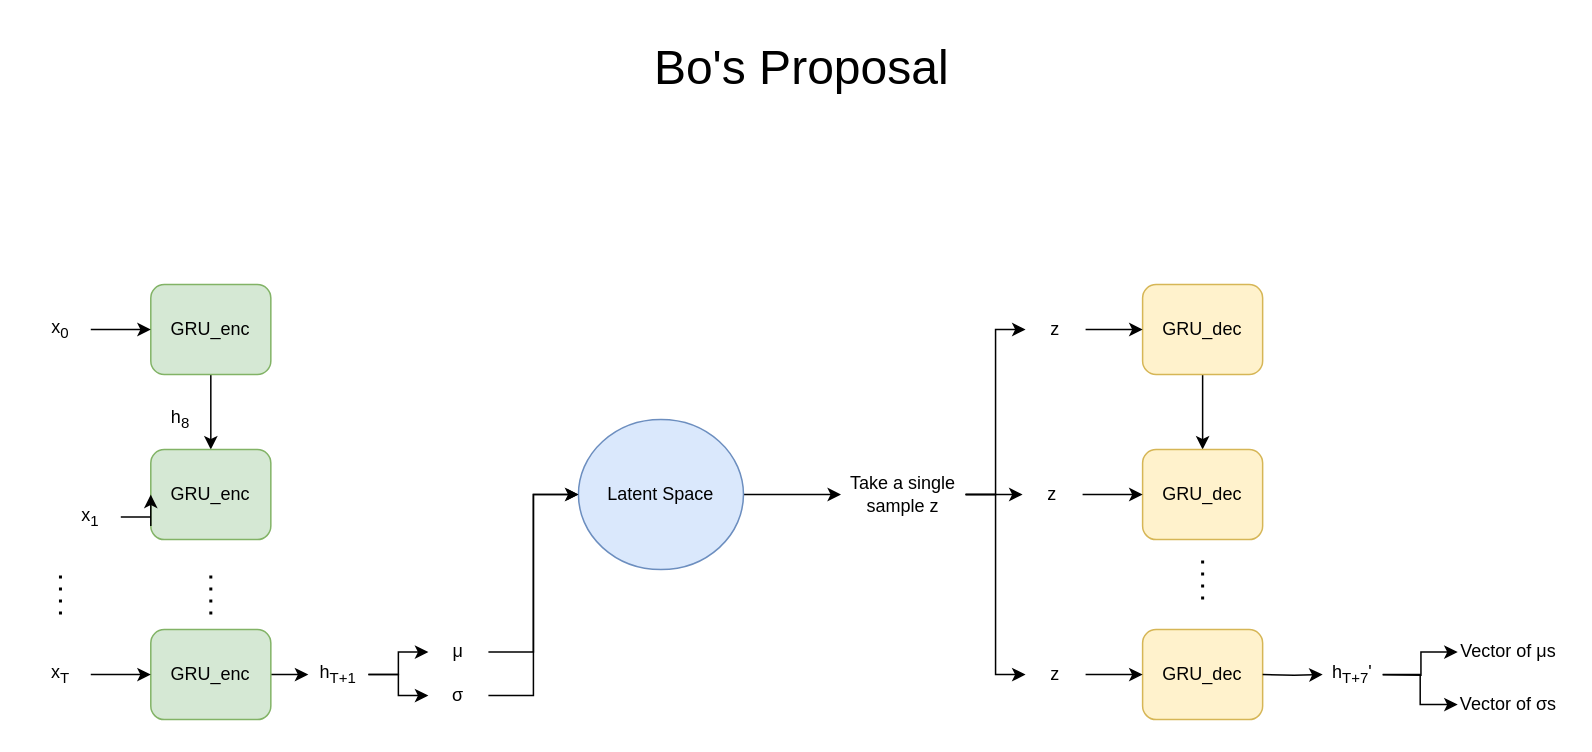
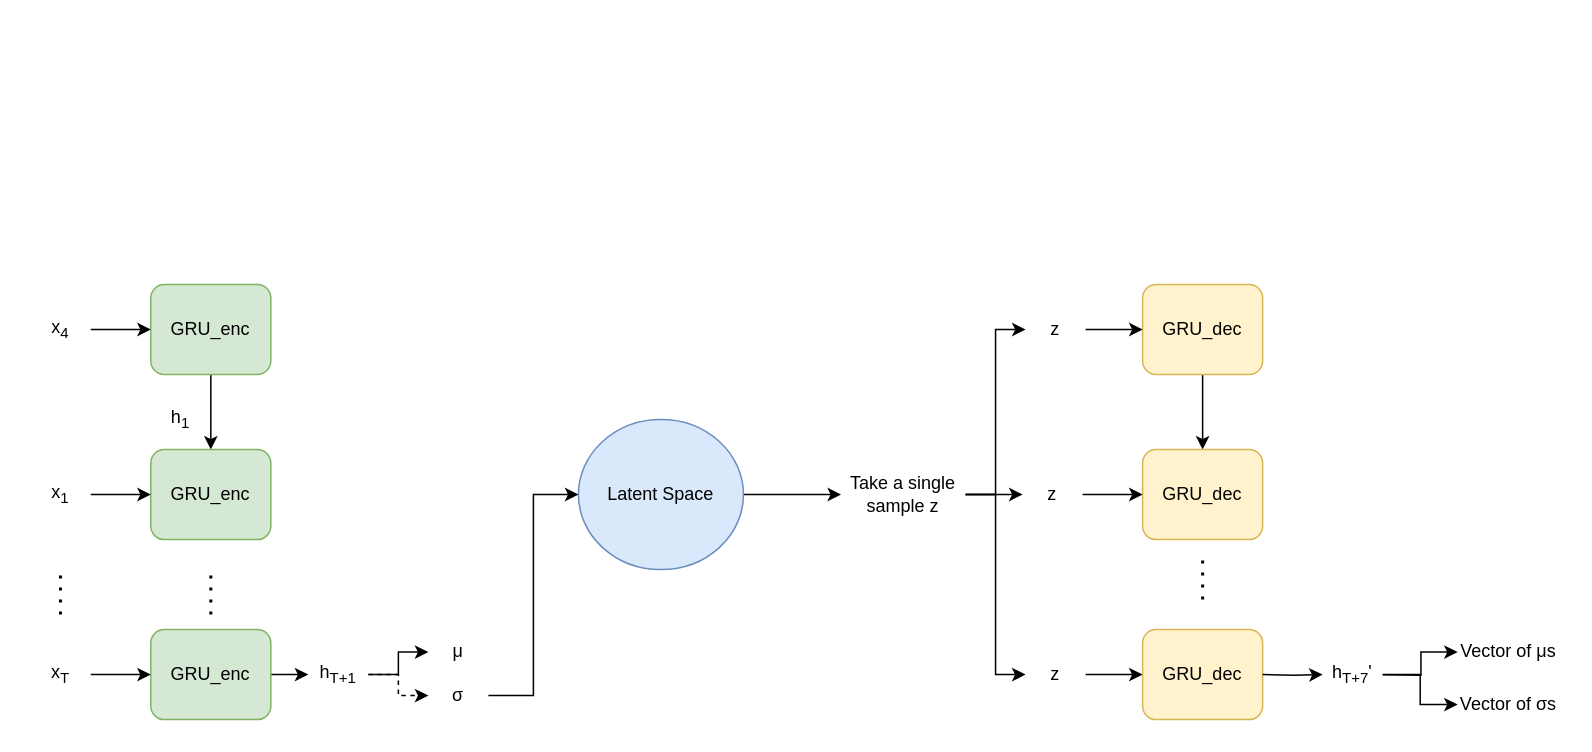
  <mxCell id="0" />
  <mxCell id="1" parent="0" />
  <mxCell id="2" value="" style="edgeStyle=orthogonalEdgeStyle;rounded=0;orthogonalLoop=1;jettySize=auto;html=1;" edge="1" parent="1" source="3" target="4"><mxGeometry relative="1" as="geometry" /></mxCell>
  <mxCell id="3" value="GRU_enc" style="rounded=1;whiteSpace=wrap;html=1;fillColor=#d5e8d4;strokeColor=#82b366;" vertex="1" parent="1"><mxGeometry x="100" y="189" width="80" height="60" as="geometry" /></mxCell>
  <mxCell id="4" value="GRU_enc" style="rounded=1;whiteSpace=wrap;html=1;fillColor=#d5e8d4;strokeColor=#82b366;" vertex="1" parent="1"><mxGeometry x="100" y="299" width="80" height="60" as="geometry" /></mxCell>
  <mxCell id="5" value="" style="edgeStyle=orthogonalEdgeStyle;rounded=0;orthogonalLoop=1;jettySize=auto;html=1;" edge="1" parent="1" source="6" target="20"><mxGeometry relative="1" as="geometry" /></mxCell>
  <mxCell id="6" value="GRU_enc" style="rounded=1;whiteSpace=wrap;html=1;fillColor=#d5e8d4;strokeColor=#82b366;" vertex="1" parent="1"><mxGeometry x="100" y="419" width="80" height="60" as="geometry" /></mxCell>
  <mxCell id="7" value="" style="edgeStyle=orthogonalEdgeStyle;rounded=0;orthogonalLoop=1;jettySize=auto;html=1;" edge="1" parent="1" source="8" target="3"><mxGeometry relative="1" as="geometry" /></mxCell>
- <mxCell id="8" value="x&lt;sub&gt;0&lt;/sub&gt;" style="text;html=1;strokeColor=none;fillColor=none;align=center;verticalAlign=middle;whiteSpace=wrap;rounded=0;" vertex="1" parent="1"><mxGeometry x="20" y="209" width="40" height="20" as="geometry" /></mxCell>
+ <mxCell id="8" value="x&lt;sub&gt;4&lt;/sub&gt;" style="text;html=1;strokeColor=none;fillColor=none;align=center;verticalAlign=middle;whiteSpace=wrap;rounded=0;" vertex="1" parent="1"><mxGeometry x="20" y="209" width="40" height="20" as="geometry" /></mxCell>
  <mxCell id="9" value="" style="edgeStyle=orthogonalEdgeStyle;rounded=0;orthogonalLoop=1;jettySize=auto;html=1;" edge="1" source="10" parent="1"><mxGeometry relative="1" as="geometry"><mxPoint x="100" y="329" as="targetPoint" /></mxGeometry></mxCell>
- <mxCell id="10" value="x&lt;sub&gt;1&lt;/sub&gt;" style="text;html=1;strokeColor=none;fillColor=none;align=center;verticalAlign=middle;whiteSpace=wrap;rounded=0;" vertex="1" parent="1"><mxGeometry x="40" y="334" width="40" height="20" as="geometry" /></mxCell>
+ <mxCell id="10" value="x&lt;sub&gt;1&lt;/sub&gt;" style="text;html=1;strokeColor=none;fillColor=none;align=center;verticalAlign=middle;whiteSpace=wrap;rounded=0;" vertex="1" parent="1"><mxGeometry x="20" y="319" width="40" height="20" as="geometry" /></mxCell>
  <mxCell id="11" value="" style="edgeStyle=orthogonalEdgeStyle;rounded=0;orthogonalLoop=1;jettySize=auto;html=1;" edge="1" source="12" parent="1"><mxGeometry relative="1" as="geometry"><mxPoint x="100" y="449" as="targetPoint" /></mxGeometry></mxCell>
  <mxCell id="12" value="x&lt;sub&gt;T&lt;/sub&gt;" style="text;html=1;strokeColor=none;fillColor=none;align=center;verticalAlign=middle;whiteSpace=wrap;rounded=0;" vertex="1" parent="1"><mxGeometry x="20" y="439" width="40" height="20" as="geometry" /></mxCell>
- <mxCell id="13" value="h&lt;sub&gt;8&lt;/sub&gt;" style="text;html=1;strokeColor=none;fillColor=none;align=center;verticalAlign=middle;whiteSpace=wrap;rounded=0;" vertex="1" parent="1"><mxGeometry x="100" y="269" width="40" height="20" as="geometry" /></mxCell>
+ <mxCell id="13" value="h&lt;sub&gt;1&lt;/sub&gt;" style="text;html=1;strokeColor=none;fillColor=none;align=center;verticalAlign=middle;whiteSpace=wrap;rounded=0;" vertex="1" parent="1"><mxGeometry x="100" y="269" width="40" height="20" as="geometry" /></mxCell>
  <mxCell id="14" value="" style="endArrow=none;dashed=1;html=1;dashPattern=1 3;strokeWidth=2;" edge="1" parent="1"><mxGeometry width="50" height="50" relative="1" as="geometry"><mxPoint x="140" y="409" as="sourcePoint" /><mxPoint x="140" y="379" as="targetPoint" /></mxGeometry></mxCell>
  <mxCell id="15" value="" style="edgeStyle=orthogonalEdgeStyle;rounded=0;orthogonalLoop=1;jettySize=auto;html=1;" edge="1" parent="1" source="16" target="30"><mxGeometry relative="1" as="geometry" /></mxCell>
  <mxCell id="16" value="Latent Space" style="ellipse;whiteSpace=wrap;html=1;fillColor=#dae8fc;strokeColor=#6c8ebf;" vertex="1" parent="1"><mxGeometry x="385" y="279" width="110" height="100" as="geometry" /></mxCell>
  <mxCell id="17" value="" style="endArrow=none;dashed=1;html=1;dashPattern=1 3;strokeWidth=2;" edge="1" parent="1"><mxGeometry width="50" height="50" relative="1" as="geometry"><mxPoint x="39.8" y="409" as="sourcePoint" /><mxPoint x="39.8" y="379" as="targetPoint" /></mxGeometry></mxCell>
  <mxCell id="18" style="edgeStyle=orthogonalEdgeStyle;rounded=0;orthogonalLoop=1;jettySize=auto;html=1;entryX=0;entryY=0.5;entryDx=0;entryDy=0;" edge="1" parent="1" source="20" target="39"><mxGeometry relative="1" as="geometry" /></mxCell>
- <mxCell id="19" style="edgeStyle=orthogonalEdgeStyle;rounded=0;orthogonalLoop=1;jettySize=auto;html=1;exitX=1;exitY=0.5;exitDx=0;exitDy=0;entryX=0;entryY=0.5;entryDx=0;entryDy=0;" edge="1" parent="1" source="20" target="41"><mxGeometry relative="1" as="geometry" /></mxCell>
+ <mxCell id="19" style="edgeStyle=orthogonalEdgeStyle;rounded=0;orthogonalLoop=1;jettySize=auto;html=1;exitX=1;exitY=0.5;exitDx=0;exitDy=0;entryX=0;entryY=0.5;entryDx=0;entryDy=0;dashed=1;" edge="1" parent="1" source="20" target="41"><mxGeometry relative="1" as="geometry" /></mxCell>
  <mxCell id="20" value="h&lt;sub&gt;T+1&lt;/sub&gt;" style="text;html=1;strokeColor=none;fillColor=none;align=center;verticalAlign=middle;whiteSpace=wrap;rounded=0;" vertex="1" parent="1"><mxGeometry x="205" y="439" width="40" height="20" as="geometry" /></mxCell>
  <mxCell id="21" value="" style="edgeStyle=orthogonalEdgeStyle;rounded=0;orthogonalLoop=1;jettySize=auto;html=1;" edge="1" parent="1" source="22" target="23"><mxGeometry relative="1" as="geometry" /></mxCell>
  <mxCell id="22" value="GRU_dec" style="rounded=1;whiteSpace=wrap;html=1;fillColor=#fff2cc;strokeColor=#d6b656;" vertex="1" parent="1"><mxGeometry x="761" y="189" width="80" height="60" as="geometry" /></mxCell>
  <mxCell id="23" value="GRU_dec" style="rounded=1;whiteSpace=wrap;html=1;fillColor=#fff2cc;strokeColor=#d6b656;" vertex="1" parent="1"><mxGeometry x="761" y="299" width="80" height="60" as="geometry" /></mxCell>
  <mxCell id="24" value="GRU_dec" style="rounded=1;whiteSpace=wrap;html=1;fillColor=#fff2cc;strokeColor=#d6b656;" vertex="1" parent="1"><mxGeometry x="761" y="419" width="80" height="60" as="geometry" /></mxCell>
  <mxCell id="25" value="" style="edgeStyle=orthogonalEdgeStyle;rounded=0;orthogonalLoop=1;jettySize=auto;html=1;" edge="1" source="26" parent="1"><mxGeometry relative="1" as="geometry"><mxPoint x="761" y="219" as="targetPoint" /></mxGeometry></mxCell>
  <mxCell id="26" value="z" style="text;html=1;strokeColor=none;fillColor=none;align=center;verticalAlign=middle;whiteSpace=wrap;rounded=0;" vertex="1" parent="1"><mxGeometry x="683" y="209" width="40" height="20" as="geometry" /></mxCell>
  <mxCell id="27" style="edgeStyle=orthogonalEdgeStyle;rounded=0;orthogonalLoop=1;jettySize=auto;html=1;entryX=0;entryY=0.5;entryDx=0;entryDy=0;" edge="1" parent="1" source="30" target="43"><mxGeometry relative="1" as="geometry" /></mxCell>
  <mxCell id="28" style="edgeStyle=orthogonalEdgeStyle;rounded=0;orthogonalLoop=1;jettySize=auto;html=1;entryX=0;entryY=0.5;entryDx=0;entryDy=0;" edge="1" parent="1" source="30" target="26"><mxGeometry relative="1" as="geometry" /></mxCell>
  <mxCell id="29" style="edgeStyle=orthogonalEdgeStyle;rounded=0;orthogonalLoop=1;jettySize=auto;html=1;entryX=0;entryY=0.5;entryDx=0;entryDy=0;" edge="1" parent="1" source="30" target="36"><mxGeometry relative="1" as="geometry" /></mxCell>
  <mxCell id="30" value="&lt;div&gt;Take a single sample z&lt;br&gt;&lt;/div&gt;" style="text;html=1;strokeColor=none;fillColor=none;align=center;verticalAlign=middle;whiteSpace=wrap;rounded=0;" vertex="1" parent="1"><mxGeometry x="560" y="311" width="83" height="36" as="geometry" /></mxCell>
  <mxCell id="31" style="edgeStyle=orthogonalEdgeStyle;rounded=0;orthogonalLoop=1;jettySize=auto;html=1;exitX=1;exitY=0.5;exitDx=0;exitDy=0;entryX=0;entryY=0.5;entryDx=0;entryDy=0;" edge="1" target="33" parent="1"><mxGeometry relative="1" as="geometry"><mxPoint x="841" y="449" as="sourcePoint" /></mxGeometry></mxCell>
  <mxCell id="32" style="edgeStyle=orthogonalEdgeStyle;rounded=0;orthogonalLoop=1;jettySize=auto;html=1;entryX=0;entryY=0.5;entryDx=0;entryDy=0;" edge="1" parent="1" source="33" target="46"><mxGeometry relative="1" as="geometry" /></mxCell>
  <mxCell id="33" value="h&lt;sub&gt;T+7&lt;/sub&gt;'" style="text;html=1;strokeColor=none;fillColor=none;align=center;verticalAlign=middle;whiteSpace=wrap;rounded=0;" vertex="1" parent="1"><mxGeometry x="881" y="439" width="40" height="20" as="geometry" /></mxCell>
  <mxCell id="34" value="" style="endArrow=none;dashed=1;html=1;dashPattern=1 3;strokeWidth=2;" edge="1" parent="1"><mxGeometry width="50" height="50" relative="1" as="geometry"><mxPoint x="801" y="399" as="sourcePoint" /><mxPoint x="801" y="369" as="targetPoint" /></mxGeometry></mxCell>
  <mxCell id="35" value="" style="edgeStyle=orthogonalEdgeStyle;rounded=0;orthogonalLoop=1;jettySize=auto;html=1;" edge="1" parent="1" source="36" target="24"><mxGeometry relative="1" as="geometry" /></mxCell>
  <mxCell id="36" value="z" style="text;html=1;strokeColor=none;fillColor=none;align=center;verticalAlign=middle;whiteSpace=wrap;rounded=0;" vertex="1" parent="1"><mxGeometry x="683" y="439" width="40" height="20" as="geometry" /></mxCell>
- <mxCell id="37" value="&lt;font style=&quot;font-size: 32px&quot;&gt;Bo's Proposal&lt;br&gt;&lt;/font&gt;" style="text;html=1;strokeColor=none;fillColor=none;align=center;verticalAlign=middle;whiteSpace=wrap;rounded=0;" vertex="1" parent="1"><mxGeometry x="420" y="20" width="228" height="50" as="geometry" /></mxCell>
- <mxCell id="38" style="edgeStyle=orthogonalEdgeStyle;rounded=0;orthogonalLoop=1;jettySize=auto;html=1;exitX=1;exitY=0.5;exitDx=0;exitDy=0;entryX=0;entryY=0.5;entryDx=0;entryDy=0;" edge="1" parent="1" source="39" target="16"><mxGeometry relative="1" as="geometry" /></mxCell>
  <mxCell id="39" value="μ" style="text;html=1;strokeColor=none;fillColor=none;align=center;verticalAlign=middle;whiteSpace=wrap;rounded=0;" vertex="1" parent="1"><mxGeometry x="285" y="424" width="40" height="20" as="geometry" /></mxCell>
- <mxCell id="40" style="edgeStyle=orthogonalEdgeStyle;rounded=0;orthogonalLoop=1;jettySize=auto;html=1;entryX=0;entryY=0.5;entryDx=0;entryDy=0;endArrow=open;" edge="1" parent="1" source="41" target="16"><mxGeometry relative="1" as="geometry" /></mxCell>
+ <mxCell id="40" style="edgeStyle=orthogonalEdgeStyle;rounded=0;orthogonalLoop=1;jettySize=auto;html=1;entryX=0;entryY=0.5;entryDx=0;entryDy=0;" edge="1" parent="1" source="41" target="16"><mxGeometry relative="1" as="geometry" /></mxCell>
  <mxCell id="41" value="σ" style="text;html=1;strokeColor=none;fillColor=none;align=center;verticalAlign=middle;whiteSpace=wrap;rounded=0;" vertex="1" parent="1"><mxGeometry x="285" y="453" width="40" height="20" as="geometry" /></mxCell>
  <mxCell id="42" value="" style="edgeStyle=orthogonalEdgeStyle;rounded=0;orthogonalLoop=1;jettySize=auto;html=1;" edge="1" source="43" parent="1"><mxGeometry relative="1" as="geometry"><mxPoint x="761" y="329" as="targetPoint" /></mxGeometry></mxCell>
  <mxCell id="43" value="z" style="text;html=1;strokeColor=none;fillColor=none;align=center;verticalAlign=middle;whiteSpace=wrap;rounded=0;" vertex="1" parent="1"><mxGeometry x="681" y="319" width="40" height="20" as="geometry" /></mxCell>
  <mxCell id="44" style="edgeStyle=orthogonalEdgeStyle;rounded=0;orthogonalLoop=1;jettySize=auto;html=1;entryX=0;entryY=0.5;entryDx=0;entryDy=0;" edge="1" target="45" parent="1"><mxGeometry relative="1" as="geometry"><mxPoint x="921" y="449.034" as="sourcePoint" /></mxGeometry></mxCell>
  <mxCell id="45" value="Vector of μs" style="text;html=1;strokeColor=none;fillColor=none;align=center;verticalAlign=middle;whiteSpace=wrap;rounded=0;" vertex="1" parent="1"><mxGeometry x="971" y="424" width="68" height="20" as="geometry" /></mxCell>
  <mxCell id="46" value="Vector of σs" style="text;html=1;strokeColor=none;fillColor=none;align=center;verticalAlign=middle;whiteSpace=wrap;rounded=0;" vertex="1" parent="1"><mxGeometry x="971" y="459" width="68" height="20" as="geometry" /></mxCell>
